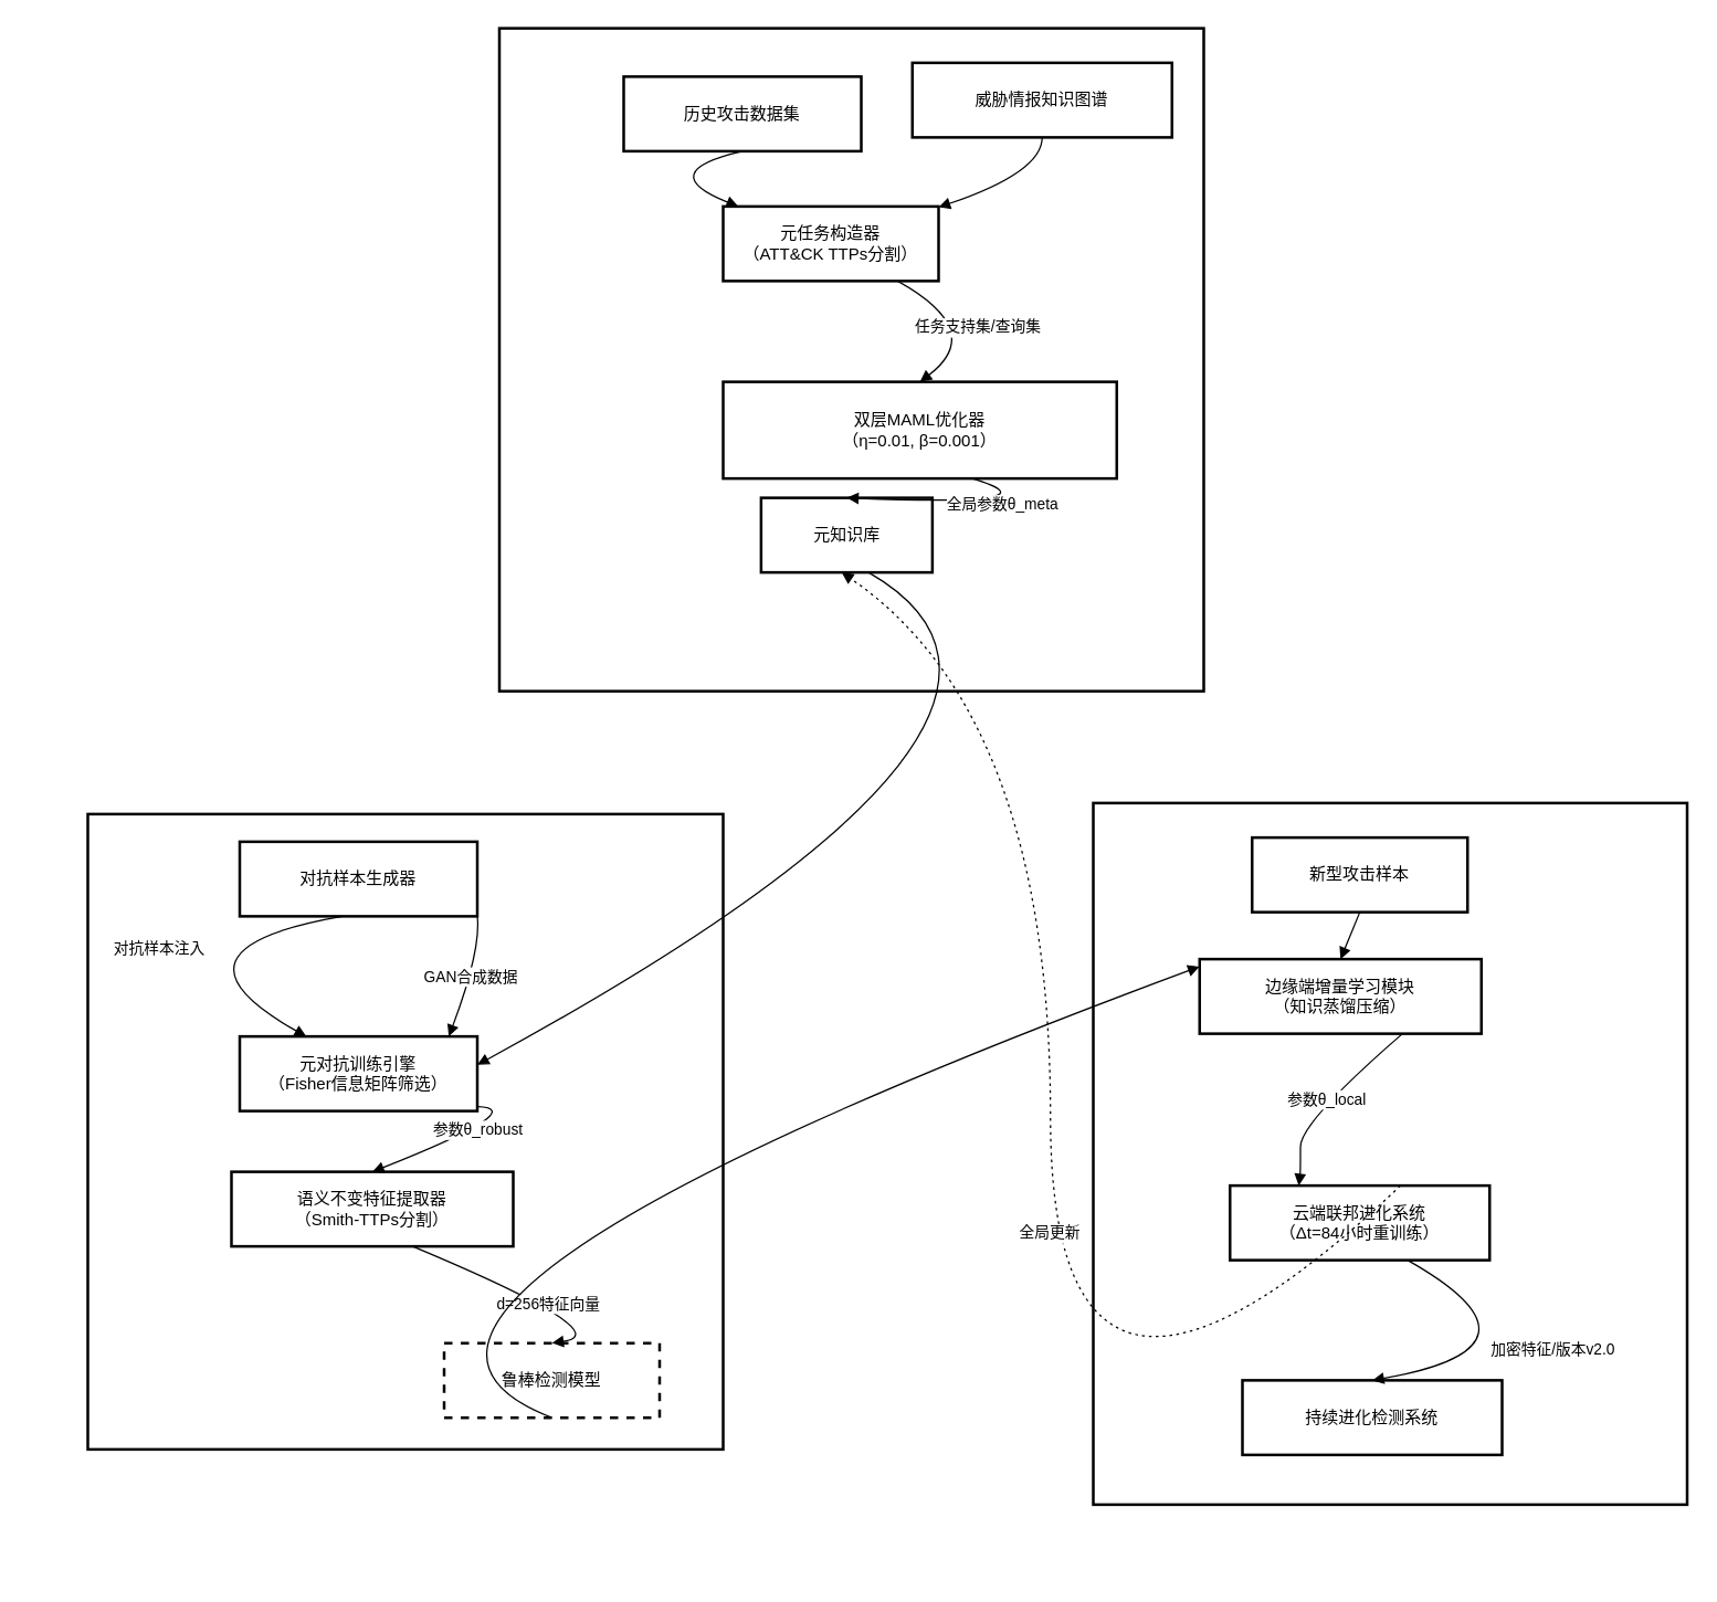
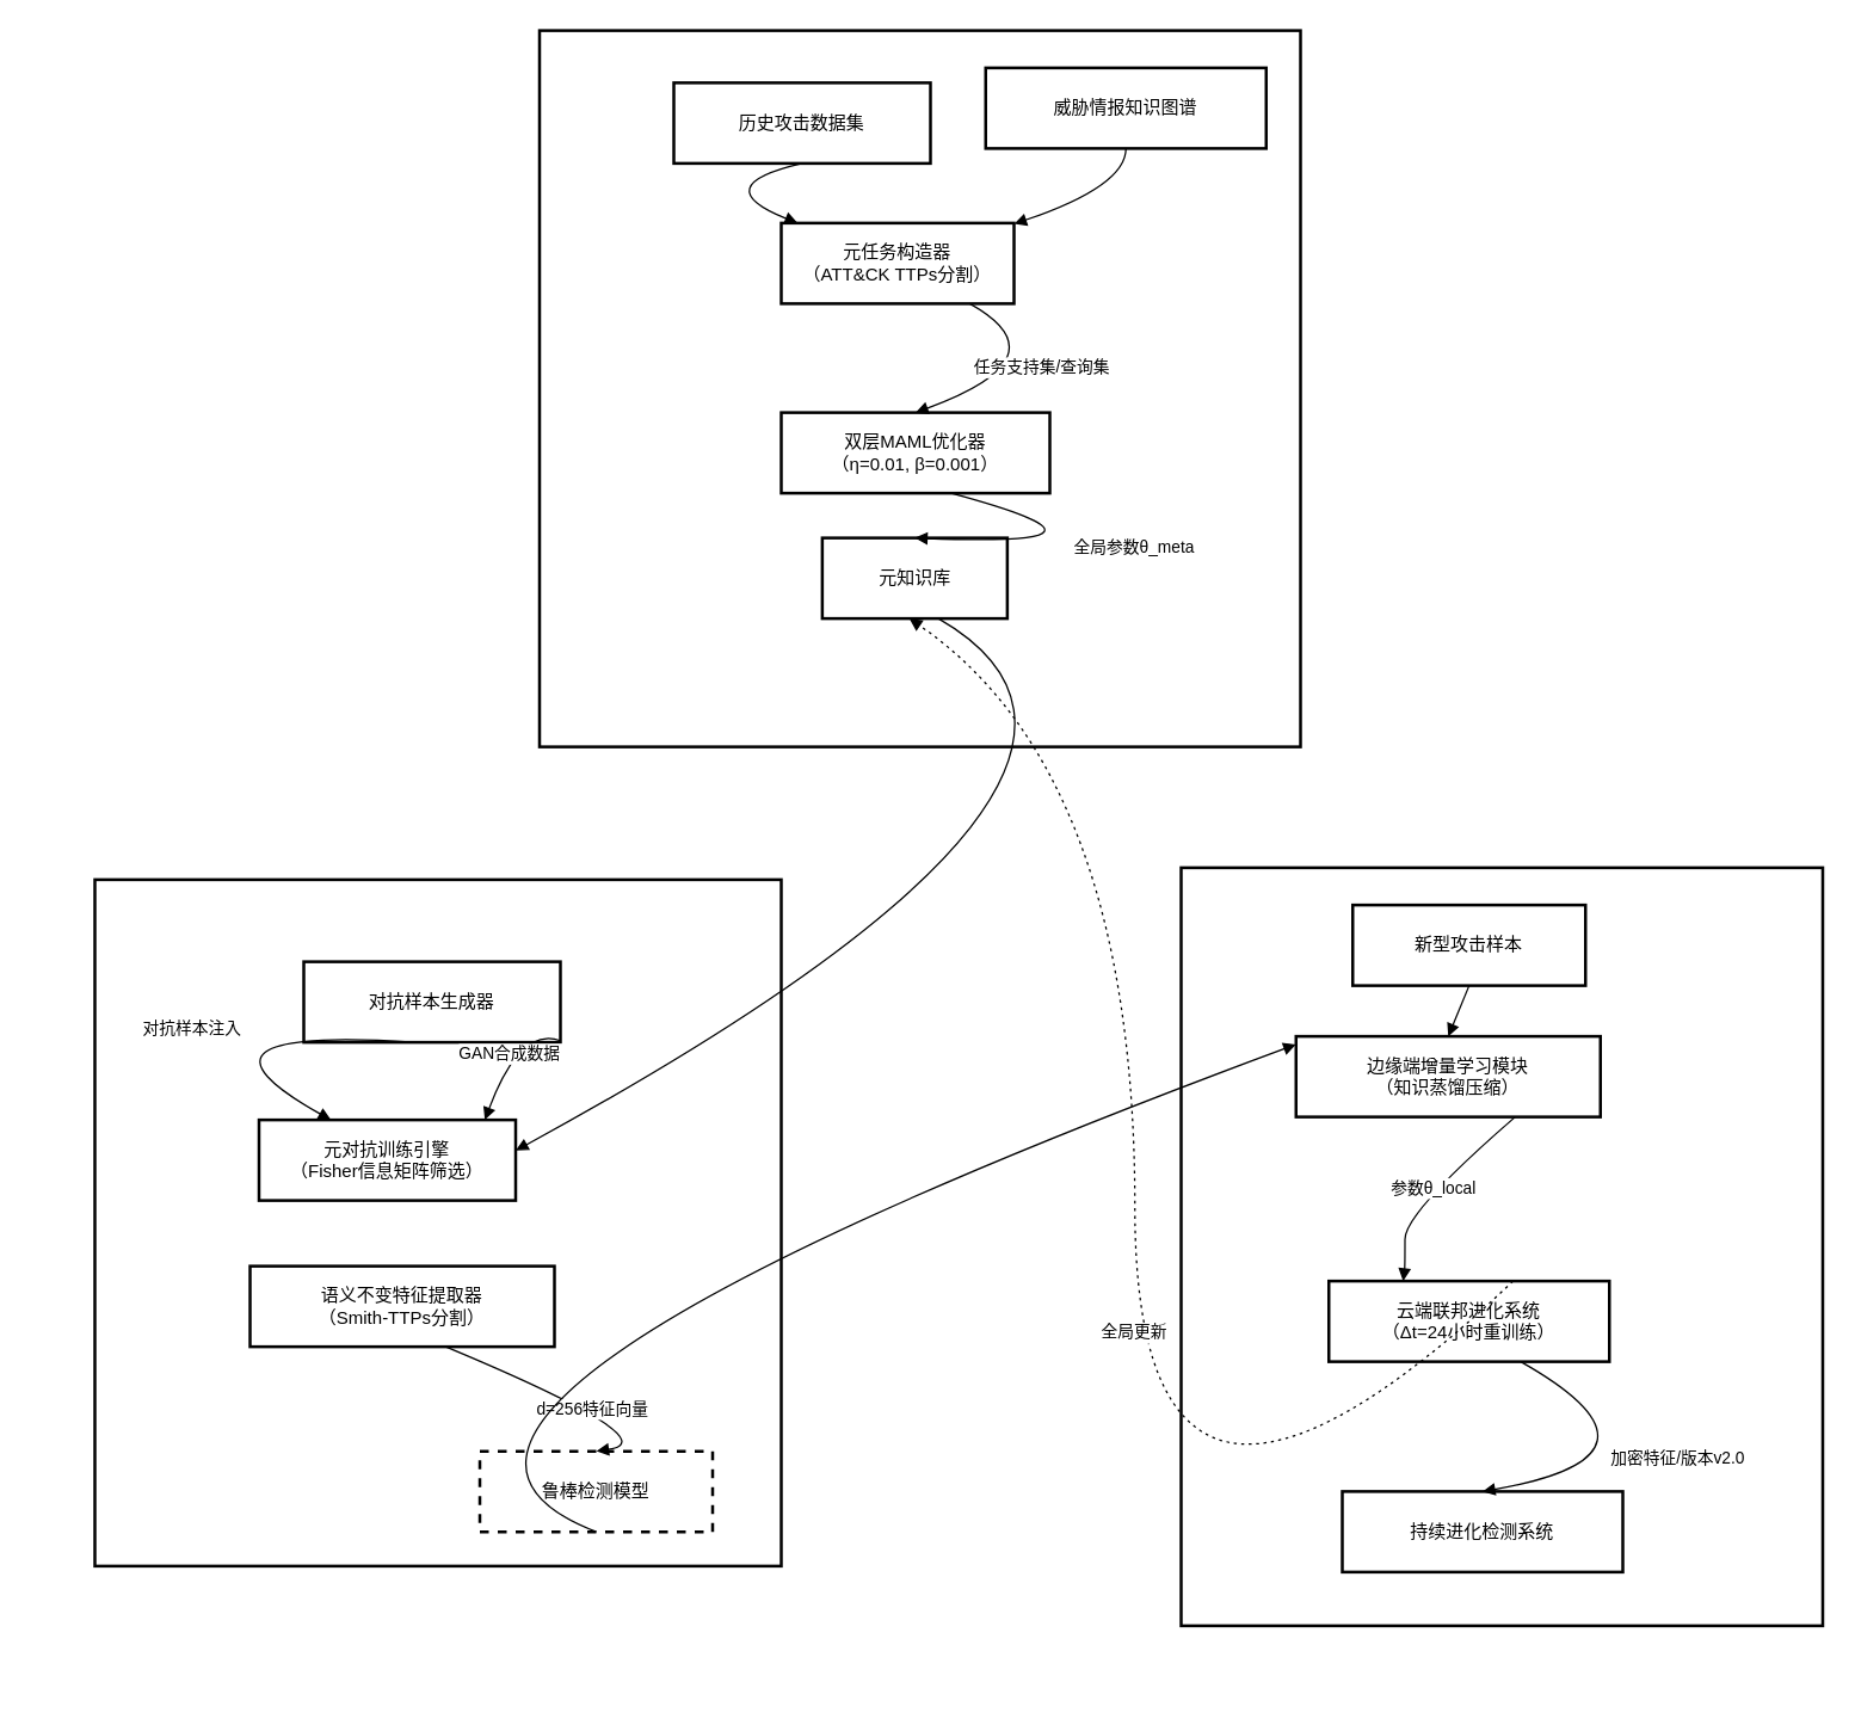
  <mxCell id="0" />
  <mxCell id="1" parent="0" />
  <mxCell id="2" value="" style="whiteSpace=wrap;strokeWidth=2;" vertex="1" parent="1"><mxGeometry x="791" y="581" width="430" height="508" as="geometry" /></mxCell>
  <mxCell id="3" value="" style="whiteSpace=wrap;strokeWidth=2;" vertex="1" parent="1"><mxGeometry x="63" y="589" width="460" height="460" as="geometry" /></mxCell>
  <mxCell id="4" value="" style="whiteSpace=wrap;strokeWidth=2;" vertex="1" parent="1"><mxGeometry x="361" y="20" width="510" height="480" as="geometry" /></mxCell>
  <mxCell id="5" value="历史攻击数据集" style="whiteSpace=wrap;strokeWidth=2;" vertex="1" parent="1"><mxGeometry x="451" y="55" width="172" height="54" as="geometry" /></mxCell>
  <mxCell id="6" value="元任务构造器&#10;（ATT&amp;CK TTPs分割）" style="whiteSpace=wrap;strokeWidth=2;" vertex="1" parent="1"><mxGeometry x="523" y="149" width="156" height="54" as="geometry" /></mxCell>
  <mxCell id="7" value="威胁情报知识图谱" style="whiteSpace=wrap;strokeWidth=2;" vertex="1" parent="1"><mxGeometry x="660" y="45" width="188" height="54" as="geometry" /></mxCell>
- <mxCell id="8" value="双层MAML优化器&#10;（η=0.01, β=0.001）" style="whiteSpace=wrap;strokeWidth=2;" vertex="1" parent="1"><mxGeometry x="523" y="276" width="285" height="70" as="geometry" /></mxCell>
+ <mxCell id="8" value="双层MAML优化器&#10;（η=0.01, β=0.001）" style="whiteSpace=wrap;strokeWidth=2;" vertex="1" parent="1"><mxGeometry x="523" y="276" width="180" height="54" as="geometry" /></mxCell>
  <mxCell id="9" value="元知识库" style="whiteSpace=wrap;strokeWidth=2;" vertex="1" parent="1"><mxGeometry x="550.5" y="360" width="124" height="54" as="geometry" /></mxCell>
  <mxCell id="10" value="元对抗训练引擎&#10;（Fisher信息矩阵筛选）" style="whiteSpace=wrap;strokeWidth=2;" vertex="1" parent="1"><mxGeometry x="173" y="750" width="172" height="54" as="geometry" /></mxCell>
- <mxCell id="11" value="对抗样本生成器" style="whiteSpace=wrap;strokeWidth=2;" vertex="1" parent="1"><mxGeometry x="173" y="609" width="172" height="54" as="geometry" /></mxCell>
+ <mxCell id="11" value="对抗样本生成器" style="whiteSpace=wrap;strokeWidth=2;" vertex="1" parent="1"><mxGeometry x="203" y="644" width="172" height="54" as="geometry" /></mxCell>
  <mxCell id="12" value="语义不变特征提取器&#10;（Smith-TTPs分割）" style="whiteSpace=wrap;strokeWidth=2;" vertex="1" parent="1"><mxGeometry x="167" y="848" width="204" height="54" as="geometry" /></mxCell>
  <mxCell id="13" value="鲁棒检测模型" style="whiteSpace=wrap;strokeWidth=2;dashed=1;" vertex="1" parent="1"><mxGeometry x="321" y="972" width="156" height="54" as="geometry" /></mxCell>
  <mxCell id="14" value="新型攻击样本" style="whiteSpace=wrap;strokeWidth=2;" vertex="1" parent="1"><mxGeometry x="906" y="606" width="156" height="54" as="geometry" /></mxCell>
  <mxCell id="15" value="边缘端增量学习模块&#10;（知识蒸馏压缩）" style="whiteSpace=wrap;strokeWidth=2;" vertex="1" parent="1"><mxGeometry x="868" y="694" width="204" height="54" as="geometry" /></mxCell>
- <mxCell id="16" value="云端联邦进化系统&#10;（Δt=84小时重训练）" style="whiteSpace=wrap;strokeWidth=2;" vertex="1" parent="1"><mxGeometry x="890" y="858" width="188" height="54" as="geometry" /></mxCell>
+ <mxCell id="16" value="云端联邦进化系统&#10;（Δt=24小时重训练）" style="whiteSpace=wrap;strokeWidth=2;" vertex="1" parent="1"><mxGeometry x="890" y="858" width="188" height="54" as="geometry" /></mxCell>
  <mxCell id="17" value="持续进化检测系统" style="whiteSpace=wrap;strokeWidth=2;" vertex="1" parent="1"><mxGeometry x="899" y="999" width="188" height="54" as="geometry" /></mxCell>
  <mxCell id="18" value="" style="whiteSpace=wrap;strokeWidth=2;" vertex="1" parent="1"><mxGeometry x="474" y="303" as="geometry" /></mxCell>
  <mxCell id="19" value="" style="whiteSpace=wrap;strokeWidth=2;" vertex="1" parent="1"><mxGeometry x="422" y="454" as="geometry" /></mxCell>
  <mxCell id="20" value="" style="whiteSpace=wrap;strokeWidth=2;" vertex="1" parent="1"><mxGeometry x="658" y="454" as="geometry" /></mxCell>
  <mxCell id="21" value="" style="whiteSpace=wrap;strokeWidth=2;" vertex="1" parent="1"><mxGeometry x="618" y="581" as="geometry" /></mxCell>
  <mxCell id="22" value="" style="whiteSpace=wrap;strokeWidth=2;" vertex="1" parent="1"><mxGeometry x="132" y="902" as="geometry" /></mxCell>
  <mxCell id="23" value="" style="whiteSpace=wrap;strokeWidth=2;" vertex="1" parent="1"><mxGeometry x="86" y="1053" as="geometry" /></mxCell>
  <mxCell id="24" value="" style="whiteSpace=wrap;strokeWidth=2;" vertex="1" parent="1"><mxGeometry x="321" y="1053" as="geometry" /></mxCell>
  <mxCell id="25" value="" style="whiteSpace=wrap;strokeWidth=2;" vertex="1" parent="1"><mxGeometry x="20" y="1011" as="geometry" /></mxCell>
  <mxCell id="26" value="" style="whiteSpace=wrap;strokeWidth=2;" vertex="1" parent="1"><mxGeometry x="832" y="912" as="geometry" /></mxCell>
  <mxCell id="27" value="" style="whiteSpace=wrap;strokeWidth=2;" vertex="1" parent="1"><mxGeometry x="820" y="1038" as="geometry" /></mxCell>
  <mxCell id="28" value="" style="whiteSpace=wrap;strokeWidth=2;" vertex="1" parent="1"><mxGeometry x="985" y="1038" as="geometry" /></mxCell>
  <mxCell id="29" value="" style="whiteSpace=wrap;strokeWidth=2;" vertex="1" parent="1"><mxGeometry x="973" y="1138" as="geometry" /></mxCell>
  <mxCell id="30" value="" style="curved=1;startArrow=none;endArrow=block;exitX=0.5;exitY=1;entryX=0.07;entryY=0;rounded=0;" edge="1" parent="1" source="5" target="6"><mxGeometry relative="1" as="geometry"><Array as="points"><mxPoint x="472" y="124" /></Array></mxGeometry></mxCell>
  <mxCell id="31" value="" style="curved=1;startArrow=none;endArrow=block;exitX=0.5;exitY=1;entryX=1;entryY=0.01;rounded=0;" edge="1" parent="1" source="7" target="6"><mxGeometry relative="1" as="geometry"><Array as="points"><mxPoint x="754" y="124" /></Array></mxGeometry></mxCell>
  <mxCell id="32" value="任务支持集/查询集" style="curved=1;startArrow=none;endArrow=block;exitX=0.81;exitY=1;entryX=0.5;entryY=-0.01;rounded=0;" edge="1" parent="1" source="6" target="8"><mxGeometry relative="1" as="geometry"><Array as="points"><mxPoint x="714" y="239" /></Array></mxGeometry></mxCell>
  <mxCell id="33" value="全局参数θ_meta" style="curved=1;startArrow=none;endArrow=block;exitX=0.63;exitY=0.99;entryX=0.5;entryY=0.01;rounded=0;" edge="1" parent="1" source="8" target="9"><mxGeometry relative="1" as="geometry"><Array as="points"><mxPoint x="770" y="366" /></Array></mxGeometry></mxCell>
  <mxCell id="34" value="" style="curved=1;startArrow=none;endArrow=block;exitX=0.63;exitY=1.01;entryX=1;entryY=0.38;rounded=0;" edge="1" parent="1" source="9" target="10"><mxGeometry relative="1" as="geometry"><Array as="points"><mxPoint x="809" y="518" /></Array></mxGeometry></mxCell>
  <mxCell id="35" value="GAN合成数据" style="curved=1;startArrow=none;endArrow=block;exitX=1;exitY=0.98;entryX=0.88;entryY=0;rounded=0;" edge="1" parent="1" source="11" target="10"><mxGeometry relative="1" as="geometry"><Array as="points"><mxPoint x="348" y="687" /></Array></mxGeometry></mxCell>
- <mxCell id="36" value="参数θ_robust" style="curved=1;startArrow=none;endArrow=block;exitX=1;exitY=0.94;entryX=0.5;entryY=-0.01;rounded=0;" edge="1" parent="1" source="10" target="12"><mxGeometry relative="1" as="geometry"><Array as="points"><mxPoint x="385" y="802" /></Array></mxGeometry></mxCell>
  <mxCell id="37" value="d=256特征向量" style="curved=1;startArrow=none;endArrow=block;exitX=0.64;exitY=0.99;entryX=0.5;entryY=0.01;rounded=0;" edge="1" parent="1" source="12" target="13"><mxGeometry relative="1" as="geometry"><Array as="points"><mxPoint x="449" y="965" /></Array></mxGeometry></mxCell>
  <mxCell id="38" value="" style="curved=1;startArrow=none;endArrow=block;exitX=0.5;exitY=1.01;entryX=0.5;entryY=0;rounded=0;" edge="1" parent="1" source="14" target="15"><mxGeometry relative="1" as="geometry"><Array as="points" /></mxGeometry></mxCell>
  <mxCell id="39" value="" style="curved=1;startArrow=none;endArrow=block;exitX=0.5;exitY=1.01;entryX=0;entryY=0.1;rounded=0;" edge="1" parent="1" source="13" target="15"><mxGeometry relative="1" as="geometry"><Array as="points"><mxPoint x="197" y="948" /></Array></mxGeometry></mxCell>
  <mxCell id="40" value="参数θ_local" style="curved=1;startArrow=none;endArrow=block;exitX=0.72;exitY=1;entryX=0.26;entryY=-0.01;rounded=0;" edge="1" parent="1" source="15" target="16"><mxGeometry relative="1" as="geometry"><Array as="points"><mxPoint x="941" y="812" /><mxPoint x="941" y="848" /></Array></mxGeometry></mxCell>
  <mxCell id="41" value="加密特征/版本v2.0" style="curved=1;startArrow=none;endArrow=block;exitX=0.68;exitY=0.99;entryX=0.5;entryY=0.01;rounded=0;" edge="1" parent="1" source="16" target="17"><mxGeometry relative="1" as="geometry"><Array as="points"><mxPoint x="1130" y="975" /></Array></mxGeometry></mxCell>
  <mxCell id="42" value="全局更新" style="curved=1;dashed=1;dashPattern=2 3;startArrow=none;endArrow=block;exitX=0.66;exitY=-0.01;entryX=0.47;entryY=1.01;rounded=0;" edge="1" parent="1" source="16" target="9"><mxGeometry relative="1" as="geometry"><Array as="points"><mxPoint x="760" y="1099" /><mxPoint x="760" y="518" /></Array></mxGeometry></mxCell>
  <mxCell id="43" value="对抗样本注入" style="curved=1;startArrow=none;endArrow=block;exitX=0.43;exitY=1.01;entryX=0.28;entryY=0;rounded=0;" edge="1" parent="1" source="11" target="10"><mxGeometry relative="1" as="geometry"><Array as="points"><mxPoint x="109" y="687" /></Array></mxGeometry></mxCell>
